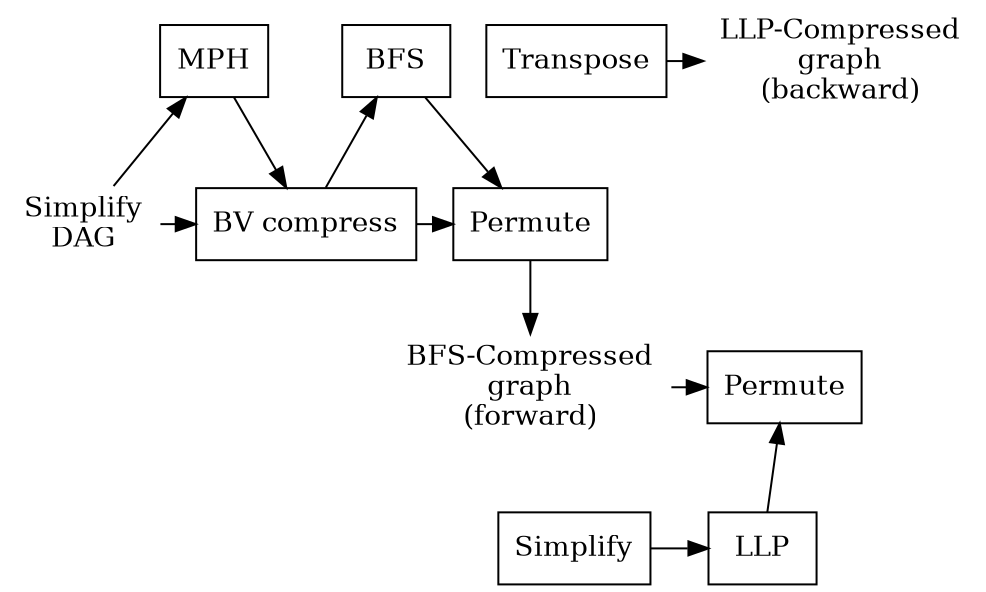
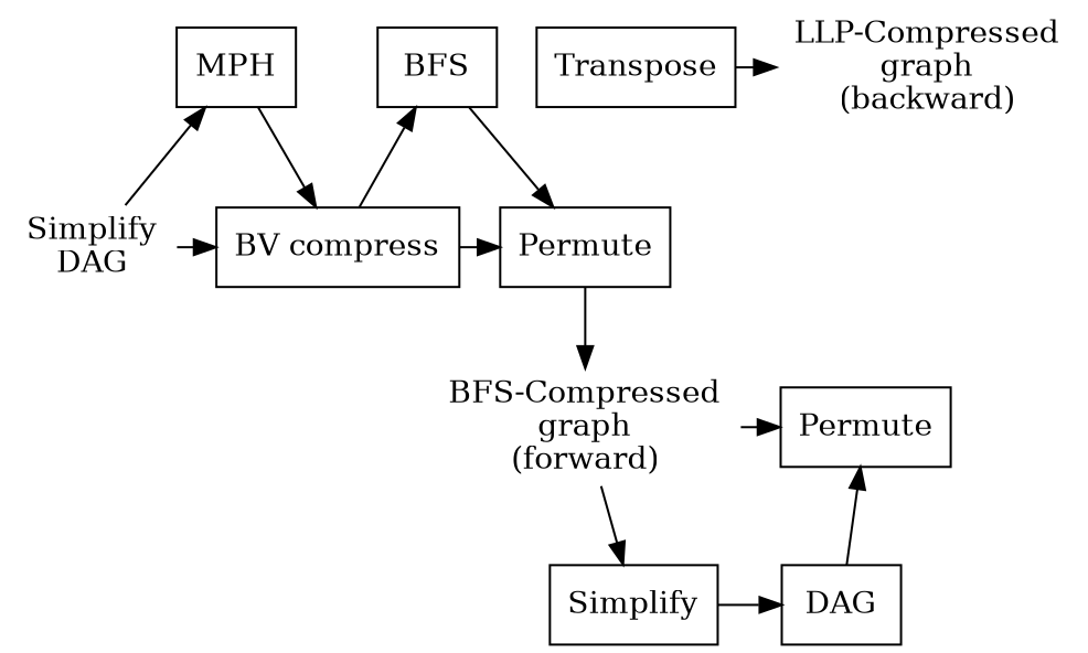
  digraph {
    node [shape=box]
    n1 [label=MPH]
    n2 [label=BFS]
    n3 [label="Simplify\nDAG" shape=none]
    n4 [label="BV compress"]
    n5 [label=Permute]
    n6 [label=Simplify]
-   n7 [label=LLP]
+   n7 [label=DAG]
    n8 [label="BFS-Compressed\ngraph\n(forward)" shape=none]
    n9 [label=Permute]
    n10 [label=Transpose]
    n11 [label="LLP-Compressed\ngraph\n(backward)" shape=none]
    subgraph sub_1 {
      rank=same
      n1
      n2
    }
    subgraph sub_2 {
      rank=same
      n3
      n4
      n5
    }
    subgraph sub_3 {
      rank=same
      n6
      n7
    }
    subgraph sub_4 {
      rank=same
      n8
      n9
    }
    subgraph sub_5 {
      rank=same
      n10
      n11
    }
    n1 -> n4
    n2 -> n5
    n3 -> n1
    n3 -> n4
    n4 -> n2
    n4 -> n5
    n5 -> n8
    n6 -> n7
    n7 -> n9
+   n8 -> n6
    n8 -> n9
    n10 -> n11
  }
